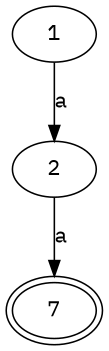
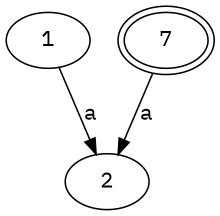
  digraph {
    fontname="IBM Plex Mono"
    node [fontname="IBM Plex Mono"]
    edge [fontname="IBM Plex Mono"]
    1 [role=start]
    2
    n3 [label=7 peripheries=2 role=end]
    1 -> 2 [label=a]
-   2 -> n3 [label=a]
+   n3 -> 2 [label=a]
  }
